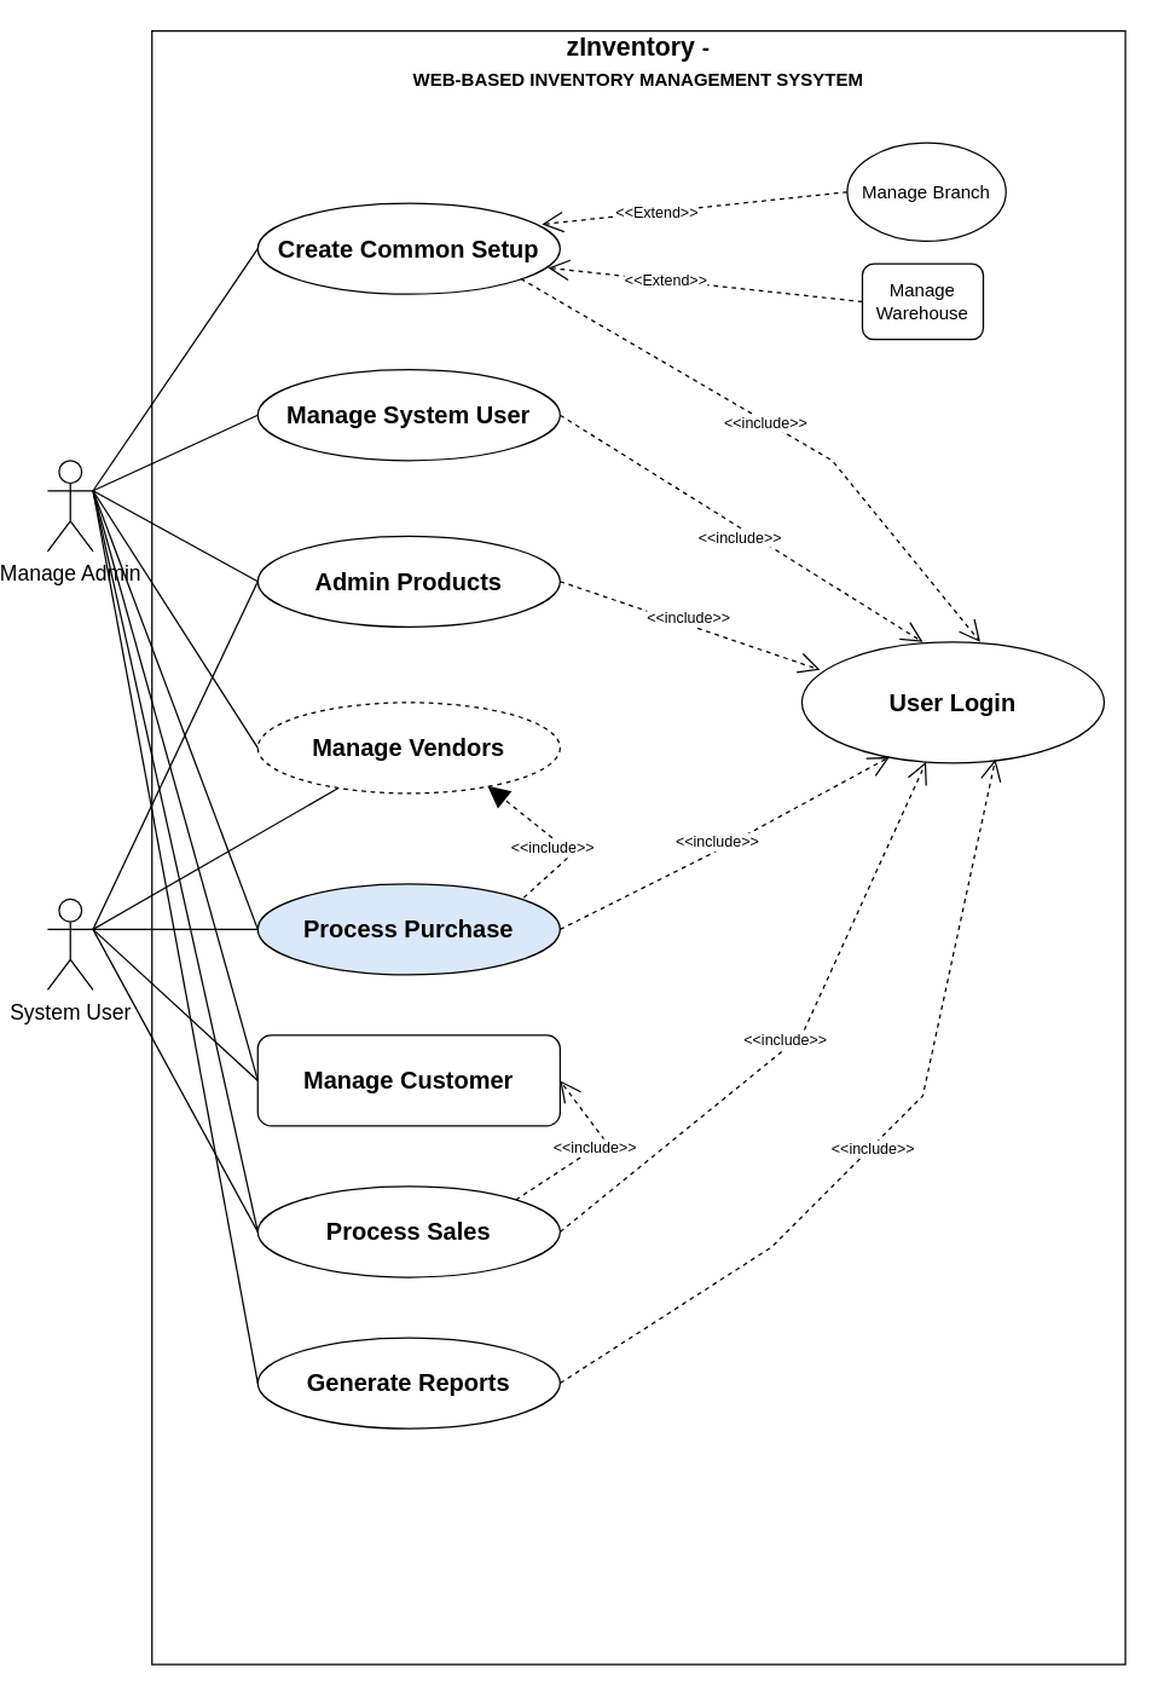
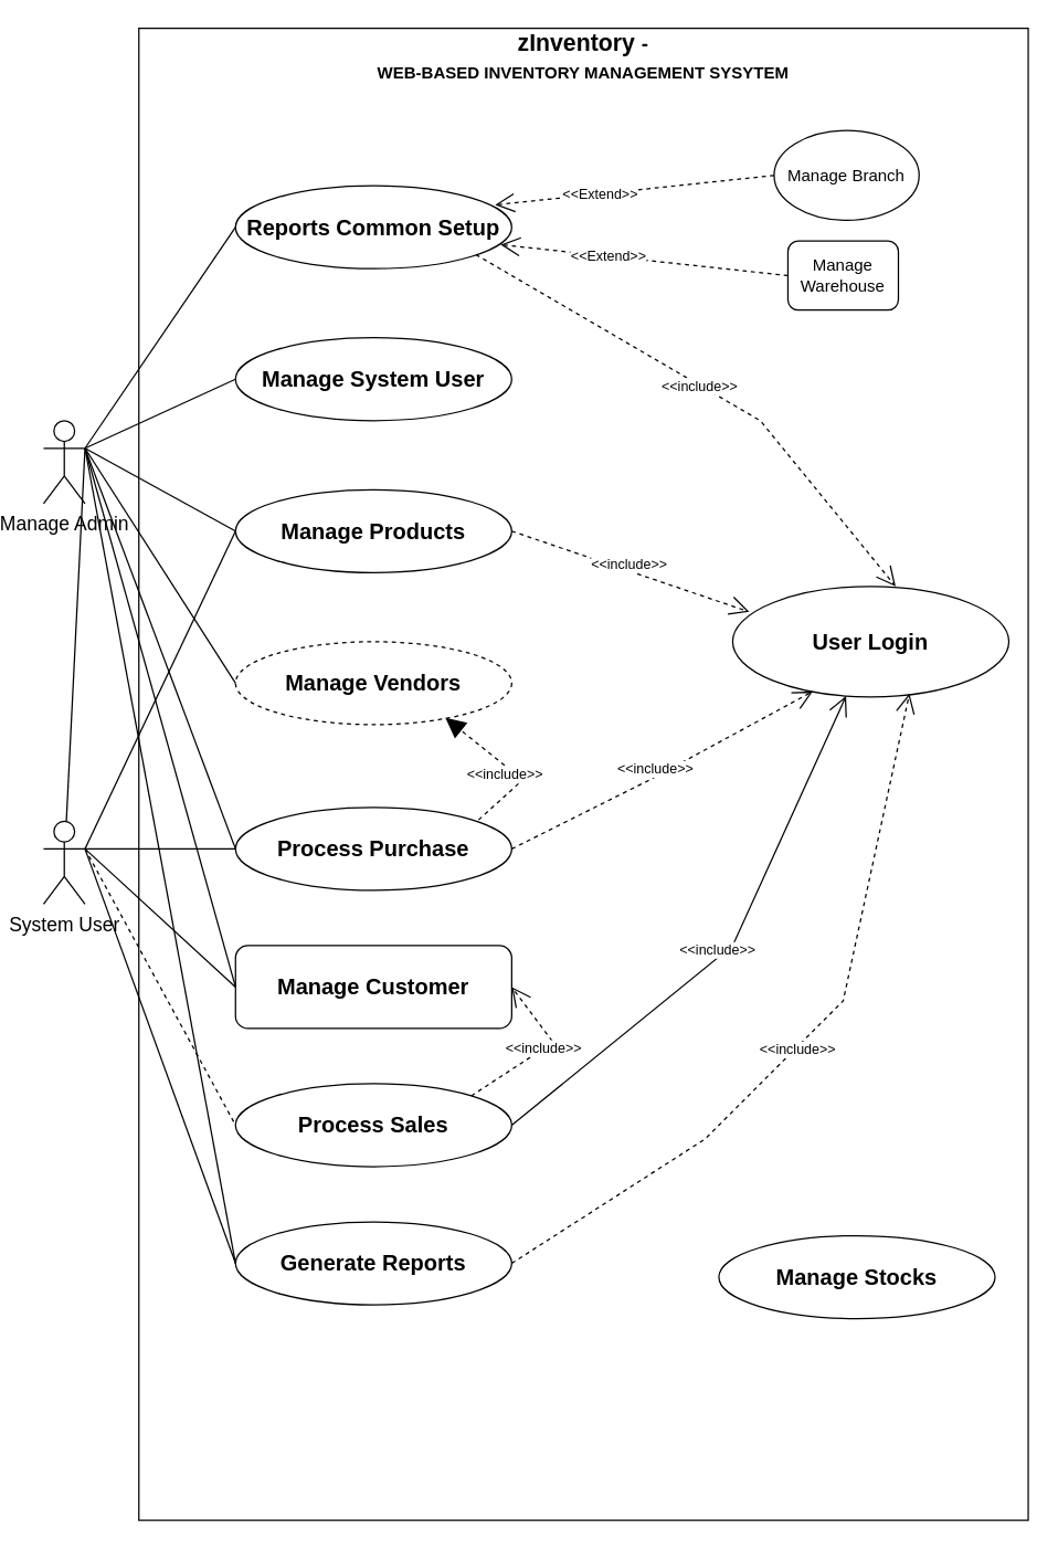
  <mxCell id="0" />
  <mxCell id="1" parent="0" />
  <mxCell id="2" value="Manage Admin" style="shape=umlActor;verticalLabelPosition=bottom;verticalAlign=top;html=1;outlineConnect=0;fontSize=14;" parent="1" vertex="1"><mxGeometry x="20" y="304" width="30" height="60" as="geometry" /></mxCell>
  <mxCell id="3" value="System User" style="shape=umlActor;verticalLabelPosition=bottom;verticalAlign=top;html=1;outlineConnect=0;fontSize=14;" parent="1" vertex="1"><mxGeometry x="20" y="594" width="30" height="60" as="geometry" /></mxCell>
  <mxCell id="4" value="" style="rounded=0;whiteSpace=wrap;html=1;" parent="1" vertex="1"><mxGeometry x="89" y="20" width="644" height="1080" as="geometry" /></mxCell>
  <mxCell id="5" value="User Login" style="ellipse;whiteSpace=wrap;html=1;strokeWidth=1;fontSize=16;fontStyle=1;points=[[0,0,0,0,0],[0,0.5,0,0,0],[0,1,0,0,0],[0.06,0.23,0,0,0],[0.06,0.73,0,0,0],[0.21,0.91,0,0,0],[0.23,0.09,0,0,0],[0.29,0.95,0,0,0],[0.32,0.03,0,0,0],[0.38,1,0,0,0],[0.4,0,0,0,0],[0.5,0,0,0,0],[0.5,1,0,0,0],[0.59,0,0,0,0],[0.64,0.97,0,0,0],[0.69,0.01,0,0,0],[0.76,0.94,0,0,0],[0.77,0.06,0,0,0],[0.94,0.24,0,0,0],[0.95,0.68,0,0,0],[1,0,0,0,0],[1,0.5,0,0,0],[1,1,0,0,0]];" parent="1" vertex="1"><mxGeometry x="519" y="424" width="200" height="80" as="geometry" /></mxCell>
- <mxCell id="6" value="Admin Products" style="ellipse;whiteSpace=wrap;html=1;strokeWidth=1;fontSize=16;fontStyle=1;points=[[0,0,0,0,0],[0,0.5,0,0,0],[0,1,0,0,0],[0.5,0,0,0,0],[0.5,1,0,0,0],[0.64,0,0,0,0],[0.64,0.97,0,0,0],[0.74,0.92,0,0,0],[0.76,0.06,0,0,0],[0.94,0.26,0,0,0],[0.95,0.73,0,0,0],[1,0,0,0,0],[1,0.5,0,0,0],[1,1,0,0,0]];" parent="1" vertex="1"><mxGeometry x="159" y="354" width="200" height="60" as="geometry" /></mxCell>
- <mxCell id="7" value="Process Purchase" style="ellipse;whiteSpace=wrap;html=1;strokeWidth=1;fontSize=16;fontStyle=1;points=[[0,0,0,0,0],[0,0.5,0,0,0],[0,1,0,0,0],[0.5,0,0,0,0],[0.5,1,0,0,0],[0.62,0.99,0,0,0],[0.63,0,0,0,0],[0.75,0.93,0,0,0],[0.77,0.05,0,0,0],[0.85,0.9,0,0,0],[0.88,0.15,0,0,0],[0.94,0.75,0,0,0],[0.95,0.25,0,0,0],[1,0.5,0,0,0]];fillColor=#dae8fc;" parent="1" vertex="1"><mxGeometry x="159" y="584" width="200" height="60" as="geometry" /></mxCell>
+ <mxCell id="6" value="Manage Products" style="ellipse;whiteSpace=wrap;html=1;strokeWidth=1;fontSize=16;fontStyle=1;points=[[0,0,0,0,0],[0,0.5,0,0,0],[0,1,0,0,0],[0.5,0,0,0,0],[0.5,1,0,0,0],[0.64,0,0,0,0],[0.64,0.97,0,0,0],[0.74,0.92,0,0,0],[0.76,0.06,0,0,0],[0.94,0.26,0,0,0],[0.95,0.73,0,0,0],[1,0,0,0,0],[1,0.5,0,0,0],[1,1,0,0,0]];" parent="1" vertex="1"><mxGeometry x="159" y="354" width="200" height="60" as="geometry" /></mxCell>
+ <mxCell id="7" value="Process Purchase" style="ellipse;whiteSpace=wrap;html=1;strokeWidth=1;fontSize=16;fontStyle=1;points=[[0,0,0,0,0],[0,0.5,0,0,0],[0,1,0,0,0],[0.5,0,0,0,0],[0.5,1,0,0,0],[0.62,0.99,0,0,0],[0.63,0,0,0,0],[0.75,0.93,0,0,0],[0.77,0.05,0,0,0],[0.85,0.9,0,0,0],[0.88,0.15,0,0,0],[0.94,0.75,0,0,0],[0.95,0.25,0,0,0],[1,0.5,0,0,0]];" parent="1" vertex="1"><mxGeometry x="159" y="584" width="200" height="60" as="geometry" /></mxCell>
  <mxCell id="8" value="Process Sales" style="ellipse;whiteSpace=wrap;html=1;strokeWidth=1;fontSize=16;fontStyle=1;points=[[0,0,0,0,0],[0,0.5,0,0,0],[0,1,0,0,0],[0.5,0,0,0,0],[0.5,1,0,0,0],[0.85,0.1,0,0,0],[0.85,0.85,0,0,0],[0.94,0.24,0,0,0],[0.94,0.72,0,0,0],[1,0.5,0,0,0]];" parent="1" vertex="1"><mxGeometry x="159" y="784" width="200" height="60" as="geometry" /></mxCell>
  <mxCell id="9" value="Manage System User" style="ellipse;whiteSpace=wrap;html=1;strokeWidth=1;fontSize=16;fontStyle=1" parent="1" vertex="1"><mxGeometry x="159" y="244" width="200" height="60" as="geometry" /></mxCell>
- <mxCell id="10" value="Create Common Setup" style="ellipse;whiteSpace=wrap;html=1;strokeWidth=1;fontSize=16;fontStyle=1;points=[[0,0,0,0,0],[0,0.5,0,0,0],[0,1,0,0,0],[0.5,0,0,0,0],[0.5,1,0,0,0],[0.73,0,0,0,0],[0.77,1,0,0,0],[0.84,0.1,0,0,0],[0.87,0.83,0,0,0],[0.94,0.23,0,0,0],[0.96,0.71,0,0,0],[1,0.5,0,0,0]];" parent="1" vertex="1"><mxGeometry x="159" y="134" width="200" height="60" as="geometry" /></mxCell>
+ <mxCell id="10" value="Reports Common Setup" style="ellipse;whiteSpace=wrap;html=1;strokeWidth=1;fontSize=16;fontStyle=1;points=[[0,0,0,0,0],[0,0.5,0,0,0],[0,1,0,0,0],[0.5,0,0,0,0],[0.5,1,0,0,0],[0.73,0,0,0,0],[0.77,1,0,0,0],[0.84,0.1,0,0,0],[0.87,0.83,0,0,0],[0.94,0.23,0,0,0],[0.96,0.71,0,0,0],[1,0.5,0,0,0]];" parent="1" vertex="1"><mxGeometry x="159" y="134" width="200" height="60" as="geometry" /></mxCell>
  <mxCell id="11" value="&lt;div style=&quot;&quot;&gt;&lt;font style=&quot;background-color: initial; font-size: 17px;&quot;&gt;zInventory &lt;/font&gt;&lt;span style=&quot;background-color: initial;&quot;&gt;-&lt;/span&gt;&lt;/div&gt;&lt;font style=&quot;font-size: 12px;&quot;&gt;WEB-BASED INVENTORY MANAGEMENT SYSYTEM&lt;/font&gt;" style="text;html=1;strokeColor=none;fillColor=none;align=center;verticalAlign=middle;whiteSpace=wrap;rounded=0;fontStyle=1;fontSize=15;" parent="1" vertex="1"><mxGeometry x="217" y="26" width="388" height="30" as="geometry" /></mxCell>
  <mxCell id="12" value="" style="endArrow=none;html=1;rounded=0;exitX=1;exitY=0.333;exitDx=0;exitDy=0;exitPerimeter=0;entryX=0;entryY=0.5;entryDx=0;entryDy=0;" parent="1" source="2" target="6" edge="1"><mxGeometry width="50" height="50" relative="1" as="geometry"><mxPoint x="319" y="184" as="sourcePoint" /><mxPoint x="369" y="134" as="targetPoint" /></mxGeometry></mxCell>
  <mxCell id="13" value="" style="endArrow=none;html=1;rounded=0;exitX=1;exitY=0.333;exitDx=0;exitDy=0;exitPerimeter=0;entryX=0;entryY=0.5;entryDx=0;entryDy=0;" parent="1" source="2" target="7" edge="1"><mxGeometry width="50" height="50" relative="1" as="geometry"><mxPoint x="69" y="209" as="sourcePoint" /><mxPoint x="239" y="154" as="targetPoint" /></mxGeometry></mxCell>
  <mxCell id="14" value="&amp;lt;&amp;lt;include&amp;gt;&amp;gt;" style="endArrow=open;endSize=12;dashed=1;html=1;rounded=0;exitX=1;exitY=0.5;exitDx=0;exitDy=0;entryX=0.06;entryY=0.23;entryDx=0;entryDy=0;fontStyle=0;fontSize=10;entryPerimeter=0;" parent="1" source="6" target="5" edge="1"><mxGeometry x="-0.03" y="5" width="160" relative="1" as="geometry"><mxPoint x="269" y="364" as="sourcePoint" /><mxPoint x="429" y="364" as="targetPoint" /><Array as="points" /><mxPoint as="offset" /></mxGeometry></mxCell>
  <mxCell id="15" value="&amp;lt;&amp;lt;include&amp;gt;&amp;gt;" style="endArrow=open;endSize=12;dashed=1;html=1;rounded=0;exitX=1;exitY=0.5;exitDx=0;exitDy=0;entryX=0.29;entryY=0.95;entryDx=0;entryDy=0;fontStyle=0;fontSize=10;entryPerimeter=0;" parent="1" source="7" target="5" edge="1"><mxGeometry x="-0.03" y="5" width="160" relative="1" as="geometry"><mxPoint x="389" y="154" as="sourcePoint" /><mxPoint x="509" y="204" as="targetPoint" /><mxPoint as="offset" /><Array as="points"><mxPoint x="459" y="564" /></Array></mxGeometry></mxCell>
- <mxCell id="16" value="" style="endArrow=none;html=1;rounded=0;exitX=1;exitY=0.333;exitDx=0;exitDy=0;exitPerimeter=0;entryX=0;entryY=0.5;entryDx=0;entryDy=0;" parent="1" source="2" target="8" edge="1"><mxGeometry width="50" height="50" relative="1" as="geometry"><mxPoint x="69" y="209" as="sourcePoint" /><mxPoint x="189" y="304" as="targetPoint" /></mxGeometry></mxCell>
- <mxCell id="17" value="&amp;lt;&amp;lt;include&amp;gt;&amp;gt;" style="endArrow=open;endSize=12;dashed=1;html=1;rounded=0;exitX=1;exitY=0.5;exitDx=0;exitDy=0;fontStyle=0;fontSize=10;" parent="1" source="8" target="5" edge="1"><mxGeometry x="-0.03" y="5" width="160" relative="1" as="geometry"><mxPoint x="389" y="304" as="sourcePoint" /><mxPoint x="449" y="234" as="targetPoint" /><mxPoint as="offset" /><Array as="points"><mxPoint x="519" y="684" /></Array></mxGeometry></mxCell>
+ <mxCell id="16" value="" style="endArrow=none;html=1;rounded=0;exitX=1;exitY=0.333;exitDx=0;exitDy=0;exitPerimeter=0;" parent="1" source="2" target="3" edge="1"><mxGeometry width="50" height="50" relative="1" as="geometry"><mxPoint x="69" y="209" as="sourcePoint" /><mxPoint x="189" y="304" as="targetPoint" /></mxGeometry></mxCell>
+ <mxCell id="17" value="&amp;lt;&amp;lt;include&amp;gt;&amp;gt;" style="endArrow=open;endSize=12;dashed=0;html=1;rounded=0;exitX=1;exitY=0.5;exitDx=0;exitDy=0;fontStyle=0;fontSize=10;" parent="1" source="8" target="5" edge="1"><mxGeometry x="-0.03" y="5" width="160" relative="1" as="geometry"><mxPoint x="389" y="304" as="sourcePoint" /><mxPoint x="449" y="234" as="targetPoint" /><mxPoint as="offset" /><Array as="points"><mxPoint x="519" y="684" /></Array></mxGeometry></mxCell>
  <mxCell id="18" value="" style="endArrow=none;html=1;rounded=0;exitX=1;exitY=0.333;exitDx=0;exitDy=0;exitPerimeter=0;entryX=0;entryY=0.5;entryDx=0;entryDy=0;" parent="1" source="2" target="9" edge="1"><mxGeometry width="50" height="50" relative="1" as="geometry"><mxPoint x="69" y="209" as="sourcePoint" /><mxPoint x="189" y="214" as="targetPoint" /></mxGeometry></mxCell>
  <mxCell id="19" value="" style="endArrow=none;html=1;rounded=0;exitX=1;exitY=0.333;exitDx=0;exitDy=0;exitPerimeter=0;entryX=0;entryY=0.5;entryDx=0;entryDy=0;" parent="1" source="2" target="10" edge="1"><mxGeometry width="50" height="50" relative="1" as="geometry"><mxPoint x="69" y="234" as="sourcePoint" /><mxPoint x="169" y="234" as="targetPoint" /></mxGeometry></mxCell>
  <mxCell id="20" value="Manage Branch" style="ellipse;whiteSpace=wrap;html=1;" parent="1" vertex="1"><mxGeometry x="549" y="94" width="105" height="65" as="geometry" /></mxCell>
  <mxCell id="21" value="Manage Warehouse" style="whiteSpace=wrap;html=1;rounded=1;" parent="1" vertex="1"><mxGeometry x="559" y="174" width="80" height="50" as="geometry" /></mxCell>
  <mxCell id="22" value="&amp;lt;&amp;lt;Extend&amp;gt;&amp;gt;" style="endArrow=open;endSize=12;dashed=1;html=1;rounded=0;entryX=0.94;entryY=0.23;entryDx=0;entryDy=0;fontStyle=0;fontSize=10;entryPerimeter=0;exitX=0;exitY=0.5;exitDx=0;exitDy=0;" parent="1" source="20" target="10" edge="1"><mxGeometry x="0.249" width="160" relative="1" as="geometry"><mxPoint x="379" y="154" as="sourcePoint" /><mxPoint x="419" y="99" as="targetPoint" /><mxPoint as="offset" /></mxGeometry></mxCell>
  <mxCell id="23" value="&amp;lt;&amp;lt;Extend&amp;gt;&amp;gt;" style="endArrow=open;endSize=12;dashed=1;html=1;rounded=0;entryX=0.96;entryY=0.71;entryDx=0;entryDy=0;fontStyle=0;fontSize=10;entryPerimeter=0;exitX=0;exitY=0.5;exitDx=0;exitDy=0;" parent="1" source="21" target="10" edge="1"><mxGeometry x="0.249" width="160" relative="1" as="geometry"><mxPoint x="379" y="154" as="sourcePoint" /><mxPoint x="459" y="154" as="targetPoint" /><mxPoint as="offset" /></mxGeometry></mxCell>
  <mxCell id="24" value="Generate Reports" style="ellipse;whiteSpace=wrap;html=1;strokeWidth=1;fontSize=16;fontStyle=1" parent="1" vertex="1"><mxGeometry x="159" y="884" width="200" height="60" as="geometry" /></mxCell>
  <mxCell id="25" value="" style="endArrow=none;html=1;rounded=0;exitX=1;exitY=0.333;exitDx=0;exitDy=0;exitPerimeter=0;entryX=0;entryY=0.5;entryDx=0;entryDy=0;" parent="1" source="2" target="24" edge="1"><mxGeometry width="50" height="50" relative="1" as="geometry"><mxPoint x="69" y="234" as="sourcePoint" /><mxPoint x="179" y="554" as="targetPoint" /></mxGeometry></mxCell>
  <mxCell id="26" value="" style="endArrow=none;html=1;rounded=0;exitX=1;exitY=0.333;exitDx=0;exitDy=0;exitPerimeter=0;entryX=0;entryY=0.5;entryDx=0;entryDy=0;entryPerimeter=0;" parent="1" source="3" target="6" edge="1"><mxGeometry width="50" height="50" relative="1" as="geometry"><mxPoint x="59" y="574" as="sourcePoint" /><mxPoint x="189" y="254" as="targetPoint" /></mxGeometry></mxCell>
  <mxCell id="27" value="" style="endArrow=none;html=1;rounded=0;exitX=1;exitY=0.333;exitDx=0;exitDy=0;exitPerimeter=0;entryX=0;entryY=0.5;entryDx=0;entryDy=0;" parent="1" source="3" target="7" edge="1"><mxGeometry width="50" height="50" relative="1" as="geometry"><mxPoint x="59" y="574" as="sourcePoint" /><mxPoint x="179" y="344" as="targetPoint" /></mxGeometry></mxCell>
- <mxCell id="28" value="" style="endArrow=none;html=1;rounded=0;exitX=1;exitY=0.333;exitDx=0;exitDy=0;exitPerimeter=0;entryX=0;entryY=0.5;entryDx=0;entryDy=0;" parent="1" source="3" target="8" edge="1"><mxGeometry width="50" height="50" relative="1" as="geometry"><mxPoint x="59" y="574" as="sourcePoint" /><mxPoint x="179" y="454" as="targetPoint" /></mxGeometry></mxCell>
- <mxCell id="29" value="" style="endArrow=none;html=1;rounded=0;exitX=1;exitY=0.333;exitDx=0;exitDy=0;exitPerimeter=0;" parent="1" source="3" target="33" edge="1"><mxGeometry width="50" height="50" relative="1" as="geometry"><mxPoint x="59" y="574" as="sourcePoint" /><mxPoint x="179" y="554" as="targetPoint" /></mxGeometry></mxCell>
+ <mxCell id="28" value="" style="endArrow=none;html=1;rounded=0;exitX=1;exitY=0.333;exitDx=0;exitDy=0;exitPerimeter=0;entryX=0;entryY=0.5;entryDx=0;entryDy=0;dashed=1;" parent="1" source="3" target="8" edge="1"><mxGeometry width="50" height="50" relative="1" as="geometry"><mxPoint x="59" y="574" as="sourcePoint" /><mxPoint x="179" y="454" as="targetPoint" /></mxGeometry></mxCell>
+ <mxCell id="29" value="" style="endArrow=none;html=1;rounded=0;exitX=1;exitY=0.333;exitDx=0;exitDy=0;exitPerimeter=0;entryX=0;entryY=0.5;entryDx=0;entryDy=0;" parent="1" source="3" target="24" edge="1"><mxGeometry width="50" height="50" relative="1" as="geometry"><mxPoint x="59" y="574" as="sourcePoint" /><mxPoint x="179" y="554" as="targetPoint" /></mxGeometry></mxCell>
  <mxCell id="30" value="&amp;lt;&amp;lt;include&amp;gt;&amp;gt;" style="endArrow=open;endSize=12;dashed=1;html=1;rounded=0;exitX=1;exitY=0.5;exitDx=0;exitDy=0;entryX=0.64;entryY=0.97;entryDx=0;entryDy=0;fontStyle=0;fontSize=10;entryPerimeter=0;" parent="1" source="24" target="5" edge="1"><mxGeometry x="-0.027" y="-1" width="160" relative="1" as="geometry"><mxPoint x="379" y="554" as="sourcePoint" /><mxPoint x="531" y="438" as="targetPoint" /><mxPoint as="offset" /><Array as="points"><mxPoint x="499" y="824" /><mxPoint x="599" y="724" /></Array></mxGeometry></mxCell>
- <mxCell id="32" value="&amp;lt;&amp;lt;include&amp;gt;&amp;gt;" style="endArrow=open;endSize=12;dashed=1;html=1;rounded=0;exitX=1;exitY=0.5;exitDx=0;exitDy=0;entryX=0.4;entryY=0;entryDx=0;entryDy=0;fontStyle=0;fontSize=10;entryPerimeter=0;" parent="1" source="9" target="5" edge="1"><mxGeometry x="0.019" y="-6" width="160" relative="1" as="geometry"><mxPoint x="379" y="344" as="sourcePoint" /><mxPoint x="521" y="468" as="targetPoint" /><mxPoint as="offset" /><Array as="points" /></mxGeometry></mxCell>
+ <mxCell id="31" value="Manage Stocks" style="ellipse;whiteSpace=wrap;html=1;strokeWidth=1;fontSize=16;fontStyle=1" parent="1" vertex="1"><mxGeometry x="509" y="894" width="200" height="60" as="geometry" /></mxCell>
  <mxCell id="33" value="Manage Vendors" style="ellipse;whiteSpace=wrap;html=1;strokeWidth=1;fontSize=16;fontStyle=1;points=[[0,0,0,0,0],[0,0.5,0,0,0],[0,1,0,0,0],[0.5,0,0,0,0],[0.5,1,0,0,0],[0.65,0.95,0,0,0],[0.67,0.03,0,0,0],[0.76,0.05,0,0,0],[0.76,0.92,0,0,0],[0.94,0.73,0,0,0],[0.95,0.25,0,0,0],[1,0,0,0,0],[1,0.5,0,0,0],[1,1,0,0,0]];dashed=1;" parent="1" vertex="1"><mxGeometry x="159" y="464" width="200" height="60" as="geometry" /></mxCell>
  <mxCell id="34" value="" style="endArrow=none;html=1;rounded=0;exitX=1;exitY=0.333;exitDx=0;exitDy=0;exitPerimeter=0;entryX=0;entryY=0.5;entryDx=0;entryDy=0;" parent="1" source="2" target="33" edge="1"><mxGeometry width="50" height="50" relative="1" as="geometry"><mxPoint x="69" y="574" as="sourcePoint" /><mxPoint x="179" y="344" as="targetPoint" /></mxGeometry></mxCell>
  <mxCell id="35" value="&amp;lt;&amp;lt;include&amp;gt;&amp;gt;" style="endArrow=block;endSize=12;dashed=1;html=1;rounded=0;exitX=0.88;exitY=0.15;exitDx=0;exitDy=0;entryX=0.76;entryY=0.92;entryDx=0;entryDy=0;fontStyle=0;fontSize=10;entryPerimeter=0;exitPerimeter=0;" parent="1" source="7" target="33" edge="1"><mxGeometry x="-0.03" y="5" width="160" relative="1" as="geometry"><mxPoint x="389" y="534" as="sourcePoint" /><mxPoint x="569" y="494" as="targetPoint" /><mxPoint as="offset" /><Array as="points"><mxPoint x="367" y="564" /></Array></mxGeometry></mxCell>
  <mxCell id="36" value="Manage Customer" style="whiteSpace=wrap;html=1;strokeWidth=1;fontSize=16;fontStyle=1;points=[[0,0,0,0,0],[0,0.5,0,0,0],[0,1,0,0,0],[0.5,0,0,0,0],[0.5,1,0,0,0],[0.62,0.99,0,0,0],[0.63,0,0,0,0],[0.75,0.93,0,0,0],[0.77,0.05,0,0,0],[0.85,0.9,0,0,0],[0.88,0.15,0,0,0],[0.94,0.75,0,0,0],[0.95,0.25,0,0,0],[1,0.5,0,0,0]];rounded=1;" parent="1" vertex="1"><mxGeometry x="159" y="684" width="200" height="60" as="geometry" /></mxCell>
  <mxCell id="37" value="&amp;lt;&amp;lt;include&amp;gt;&amp;gt;" style="endArrow=open;endSize=12;dashed=1;html=1;rounded=0;exitX=1;exitY=0;exitDx=0;exitDy=0;entryX=1;entryY=0.5;entryDx=0;entryDy=0;fontStyle=0;fontSize=10;entryPerimeter=0;" parent="1" source="8" target="36" edge="1"><mxGeometry x="0.188" y="8" width="160" relative="1" as="geometry"><mxPoint x="389" y="627" as="sourcePoint" /><mxPoint x="459" y="602" as="targetPoint" /><mxPoint as="offset" /><Array as="points"><mxPoint x="389" y="754" /></Array></mxGeometry></mxCell>
  <mxCell id="38" value="" style="endArrow=none;html=1;rounded=0;exitX=1;exitY=0.333;exitDx=0;exitDy=0;exitPerimeter=0;entryX=0;entryY=0.5;entryDx=0;entryDy=0;entryPerimeter=0;" parent="1" source="3" target="36" edge="1"><mxGeometry width="50" height="50" relative="1" as="geometry"><mxPoint x="69" y="574" as="sourcePoint" /><mxPoint x="189" y="334" as="targetPoint" /></mxGeometry></mxCell>
  <mxCell id="39" value="" style="endArrow=none;html=1;rounded=0;exitX=1;exitY=0.333;exitDx=0;exitDy=0;exitPerimeter=0;entryX=0;entryY=0.5;entryDx=0;entryDy=0;entryPerimeter=0;" parent="1" source="2" target="36" edge="1"><mxGeometry width="50" height="50" relative="1" as="geometry"><mxPoint x="69" y="574" as="sourcePoint" /><mxPoint x="189" y="624" as="targetPoint" /></mxGeometry></mxCell>
  <mxCell id="40" value="&amp;lt;&amp;lt;include&amp;gt;&amp;gt;" style="endArrow=open;endSize=12;dashed=1;html=1;rounded=0;exitX=0.87;exitY=0.83;exitDx=0;exitDy=0;entryX=0.59;entryY=0;entryDx=0;entryDy=0;fontStyle=0;fontSize=10;entryPerimeter=0;exitPerimeter=0;" parent="1" source="10" target="5" edge="1"><mxGeometry x="-0.045" y="-1" width="160" relative="1" as="geometry"><mxPoint x="389" y="284" as="sourcePoint" /><mxPoint x="699" y="464" as="targetPoint" /><mxPoint as="offset" /><Array as="points"><mxPoint x="539" y="304" /></Array></mxGeometry></mxCell>
